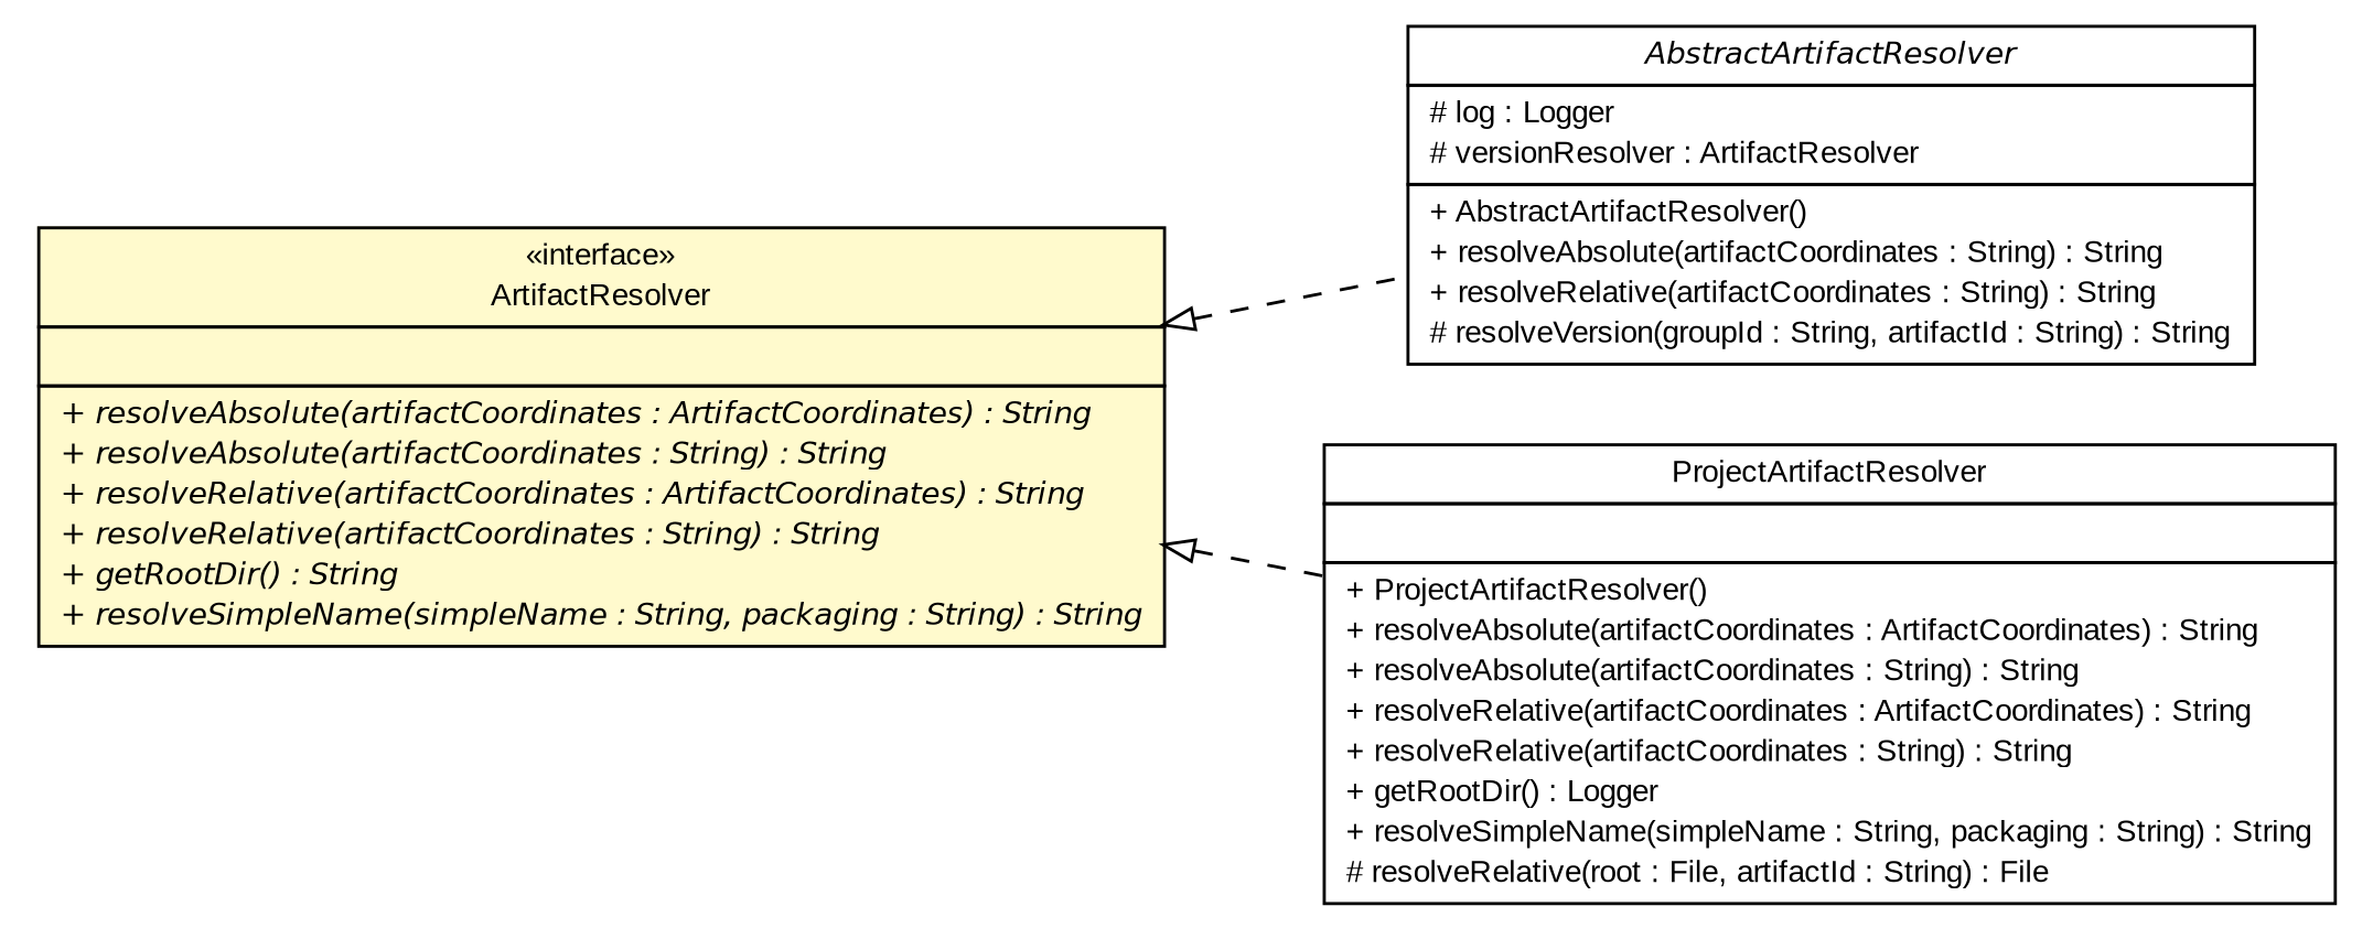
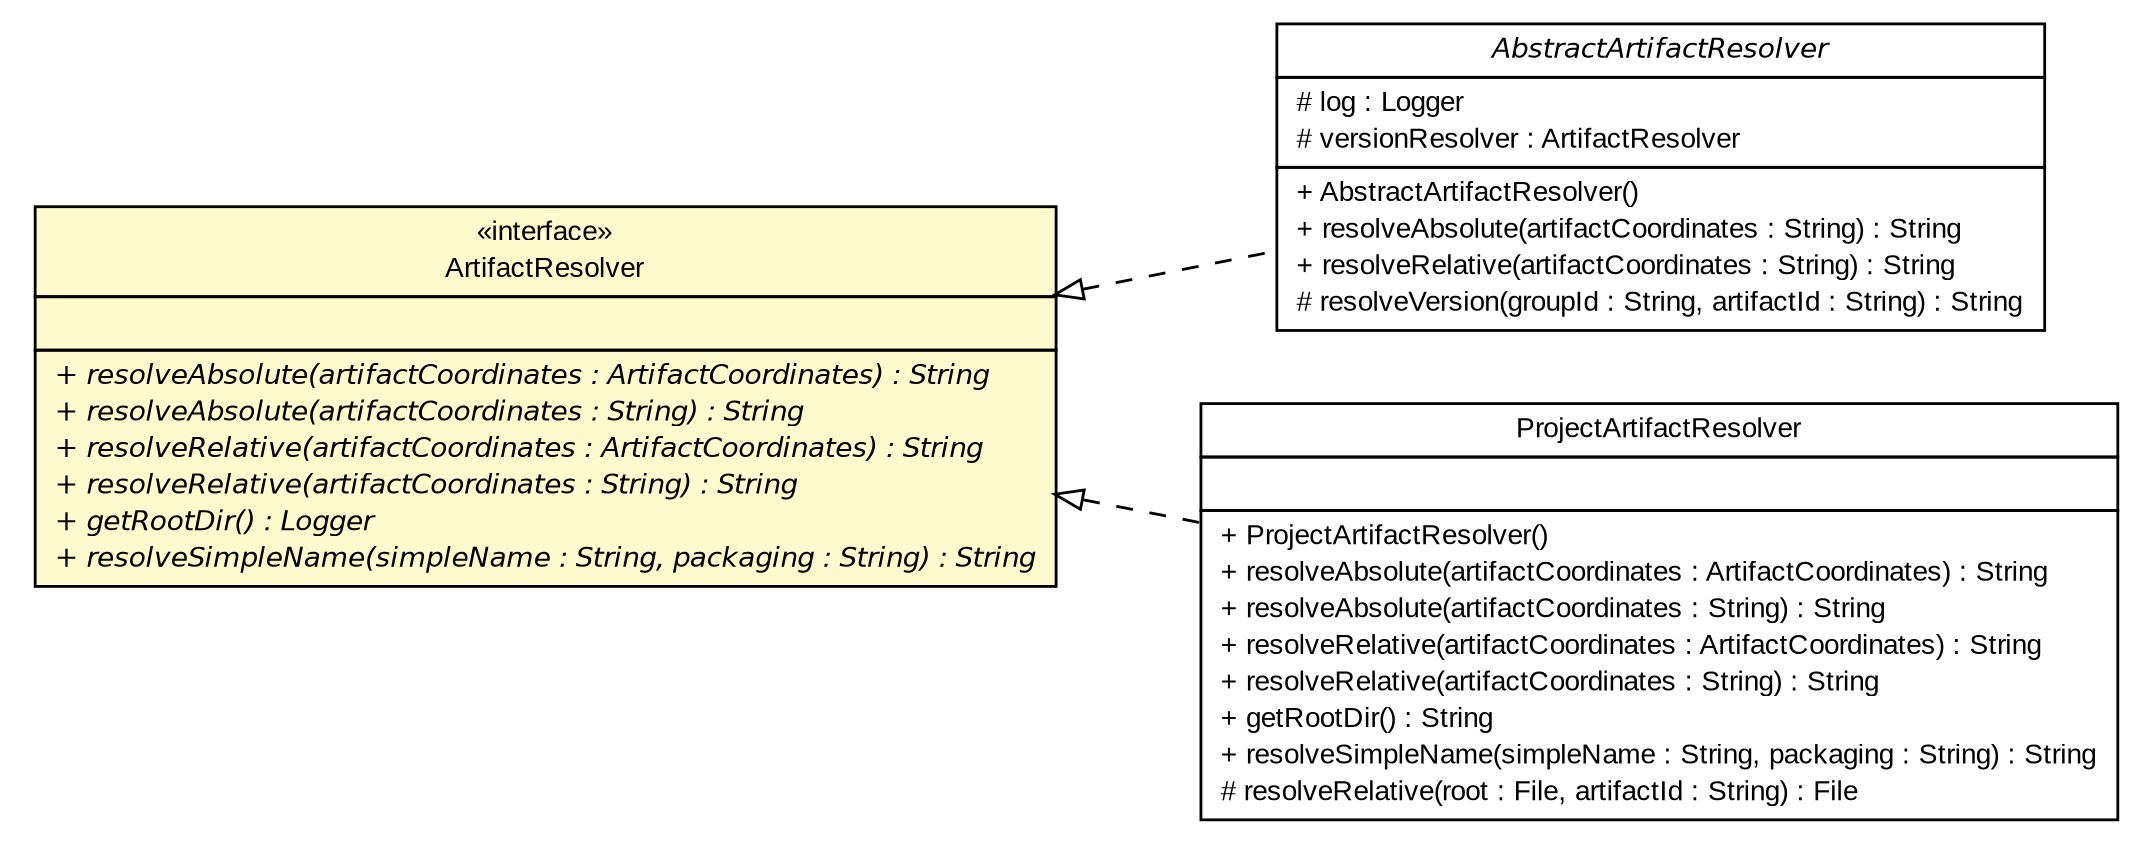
  digraph {
    fontname="Liberation Sans"
    nodesep=0.25
    rankdir=LR
    ranksep=0.5
    node [fontcolor=black fontname="Liberation Sans" fontsize=10.0 shape=plaintext]
    edge [arrowtail=empty dir=back fontname="Liberation Sans" fontsize=10 headport=p labelfontname=Helvetica labelfontsize=10 style=dashed tailport=p]
    n1 [label=<<table title="sorcer.resolver.AbstractArtifactResolver" border="0" cellborder="1" cellspacing="0" cellpadding="2" port="p" href="./AbstractArtifactResolver.html"> 		<tr><td><table border="0" cellspacing="0" cellpadding="1"> <tr><td align="center" balign="center"><font face="Helvetica-Oblique"> AbstractArtifactResolver </font></td></tr> 		</table></td></tr> 		<tr><td><table border="0" cellspacing="0" cellpadding="1"> <tr><td align="left" balign="left"> # log : Logger </td></tr> <tr><td align="left" balign="left"> # versionResolver : ArtifactResolver </td></tr> 		</table></td></tr> 		<tr><td><table border="0" cellspacing="0" cellpadding="1"> <tr><td align="left" balign="left"> + AbstractArtifactResolver() </td></tr> <tr><td align="left" balign="left"> + resolveAbsolute(artifactCoordinates : String) : String </td></tr> <tr><td align="left" balign="left"> + resolveRelative(artifactCoordinates : String) : String </td></tr> <tr><td align="left" balign="left"> # resolveVersion(groupId : String, artifactId : String) : String </td></tr> 		</table></td></tr> 		</table>>]
-   n2 [label=<<table title="sorcer.resolver.ArtifactResolver" border="0" cellborder="1" cellspacing="0" cellpadding="2" port="p" bgcolor="lemonChiffon" href="./ArtifactResolver.html"> 		<tr><td><table border="0" cellspacing="0" cellpadding="1"> <tr><td align="center" balign="center"> &#171;interface&#187; </td></tr> <tr><td align="center" balign="center"> ArtifactResolver </td></tr> 		</table></td></tr> 		<tr><td><table border="0" cellspacing="0" cellpadding="1"> <tr><td align="left" balign="left">  </td></tr> 		</table></td></tr> 		<tr><td><table border="0" cellspacing="0" cellpadding="1"> <tr><td align="left" balign="left"><font face="Helvetica-Oblique" point-size="10.0"> + resolveAbsolute(artifactCoordinates : ArtifactCoordinates) : String </font></td></tr> <tr><td align="left" balign="left"><font face="Helvetica-Oblique" point-size="10.0"> + resolveAbsolute(artifactCoordinates : String) : String </font></td></tr> <tr><td align="left" balign="left"><font face="Helvetica-Oblique" point-size="10.0"> + resolveRelative(artifactCoordinates : ArtifactCoordinates) : String </font></td></tr> <tr><td align="left" balign="left"><font face="Helvetica-Oblique" point-size="10.0"> + resolveRelative(artifactCoordinates : String) : String </font></td></tr> <tr><td align="left" balign="left"><font face="Helvetica-Oblique" point-size="10.0"> + getRootDir() : String </font></td></tr> <tr><td align="left" balign="left"><font face="Helvetica-Oblique" point-size="10.0"> + resolveSimpleName(simpleName : String, packaging : String) : String </font></td></tr> 		</table></td></tr> 		</table>>]
-   n3 [label=<<table title="sorcer.resolver.ProjectArtifactResolver" border="0" cellborder="1" cellspacing="0" cellpadding="2" port="p" href="./ProjectArtifactResolver.html"> 		<tr><td><table border="0" cellspacing="0" cellpadding="1"> <tr><td align="center" balign="center"> ProjectArtifactResolver </td></tr> 		</table></td></tr> 		<tr><td><table border="0" cellspacing="0" cellpadding="1"> <tr><td align="left" balign="left">  </td></tr> 		</table></td></tr> 		<tr><td><table border="0" cellspacing="0" cellpadding="1"> <tr><td align="left" balign="left"> + ProjectArtifactResolver() </td></tr> <tr><td align="left" balign="left"> + resolveAbsolute(artifactCoordinates : ArtifactCoordinates) : String </td></tr> <tr><td align="left" balign="left"> + resolveAbsolute(artifactCoordinates : String) : String </td></tr> <tr><td align="left" balign="left"> + resolveRelative(artifactCoordinates : ArtifactCoordinates) : String </td></tr> <tr><td align="left" balign="left"> + resolveRelative(artifactCoordinates : String) : String </td></tr> <tr><td align="left" balign="left"> + getRootDir() : Logger </td></tr> <tr><td align="left" balign="left"> + resolveSimpleName(simpleName : String, packaging : String) : String </td></tr> <tr><td align="left" balign="left"> # resolveRelative(root : File, artifactId : String) : File </td></tr> 		</table></td></tr> 		</table>>]
+   n2 [label=<<table title="sorcer.resolver.ArtifactResolver" border="0" cellborder="1" cellspacing="0" cellpadding="2" port="p" bgcolor="lemonChiffon" href="./ArtifactResolver.html"> 		<tr><td><table border="0" cellspacing="0" cellpadding="1"> <tr><td align="center" balign="center"> &#171;interface&#187; </td></tr> <tr><td align="center" balign="center"> ArtifactResolver </td></tr> 		</table></td></tr> 		<tr><td><table border="0" cellspacing="0" cellpadding="1"> <tr><td align="left" balign="left">  </td></tr> 		</table></td></tr> 		<tr><td><table border="0" cellspacing="0" cellpadding="1"> <tr><td align="left" balign="left"><font face="Helvetica-Oblique" point-size="10.0"> + resolveAbsolute(artifactCoordinates : ArtifactCoordinates) : String </font></td></tr> <tr><td align="left" balign="left"><font face="Helvetica-Oblique" point-size="10.0"> + resolveAbsolute(artifactCoordinates : String) : String </font></td></tr> <tr><td align="left" balign="left"><font face="Helvetica-Oblique" point-size="10.0"> + resolveRelative(artifactCoordinates : ArtifactCoordinates) : String </font></td></tr> <tr><td align="left" balign="left"><font face="Helvetica-Oblique" point-size="10.0"> + resolveRelative(artifactCoordinates : String) : String </font></td></tr> <tr><td align="left" balign="left"><font face="Helvetica-Oblique" point-size="10.0"> + getRootDir() : Logger </font></td></tr> <tr><td align="left" balign="left"><font face="Helvetica-Oblique" point-size="10.0"> + resolveSimpleName(simpleName : String, packaging : String) : String </font></td></tr> 		</table></td></tr> 		</table>>]
+   n3 [label=<<table title="sorcer.resolver.ProjectArtifactResolver" border="0" cellborder="1" cellspacing="0" cellpadding="2" port="p" href="./ProjectArtifactResolver.html"> 		<tr><td><table border="0" cellspacing="0" cellpadding="1"> <tr><td align="center" balign="center"> ProjectArtifactResolver </td></tr> 		</table></td></tr> 		<tr><td><table border="0" cellspacing="0" cellpadding="1"> <tr><td align="left" balign="left">  </td></tr> 		</table></td></tr> 		<tr><td><table border="0" cellspacing="0" cellpadding="1"> <tr><td align="left" balign="left"> + ProjectArtifactResolver() </td></tr> <tr><td align="left" balign="left"> + resolveAbsolute(artifactCoordinates : ArtifactCoordinates) : String </td></tr> <tr><td align="left" balign="left"> + resolveAbsolute(artifactCoordinates : String) : String </td></tr> <tr><td align="left" balign="left"> + resolveRelative(artifactCoordinates : ArtifactCoordinates) : String </td></tr> <tr><td align="left" balign="left"> + resolveRelative(artifactCoordinates : String) : String </td></tr> <tr><td align="left" balign="left"> + getRootDir() : String </td></tr> <tr><td align="left" balign="left"> + resolveSimpleName(simpleName : String, packaging : String) : String </td></tr> <tr><td align="left" balign="left"> # resolveRelative(root : File, artifactId : String) : File </td></tr> 		</table></td></tr> 		</table>>]
    n2 -> n1
    n2 -> n3
  }
